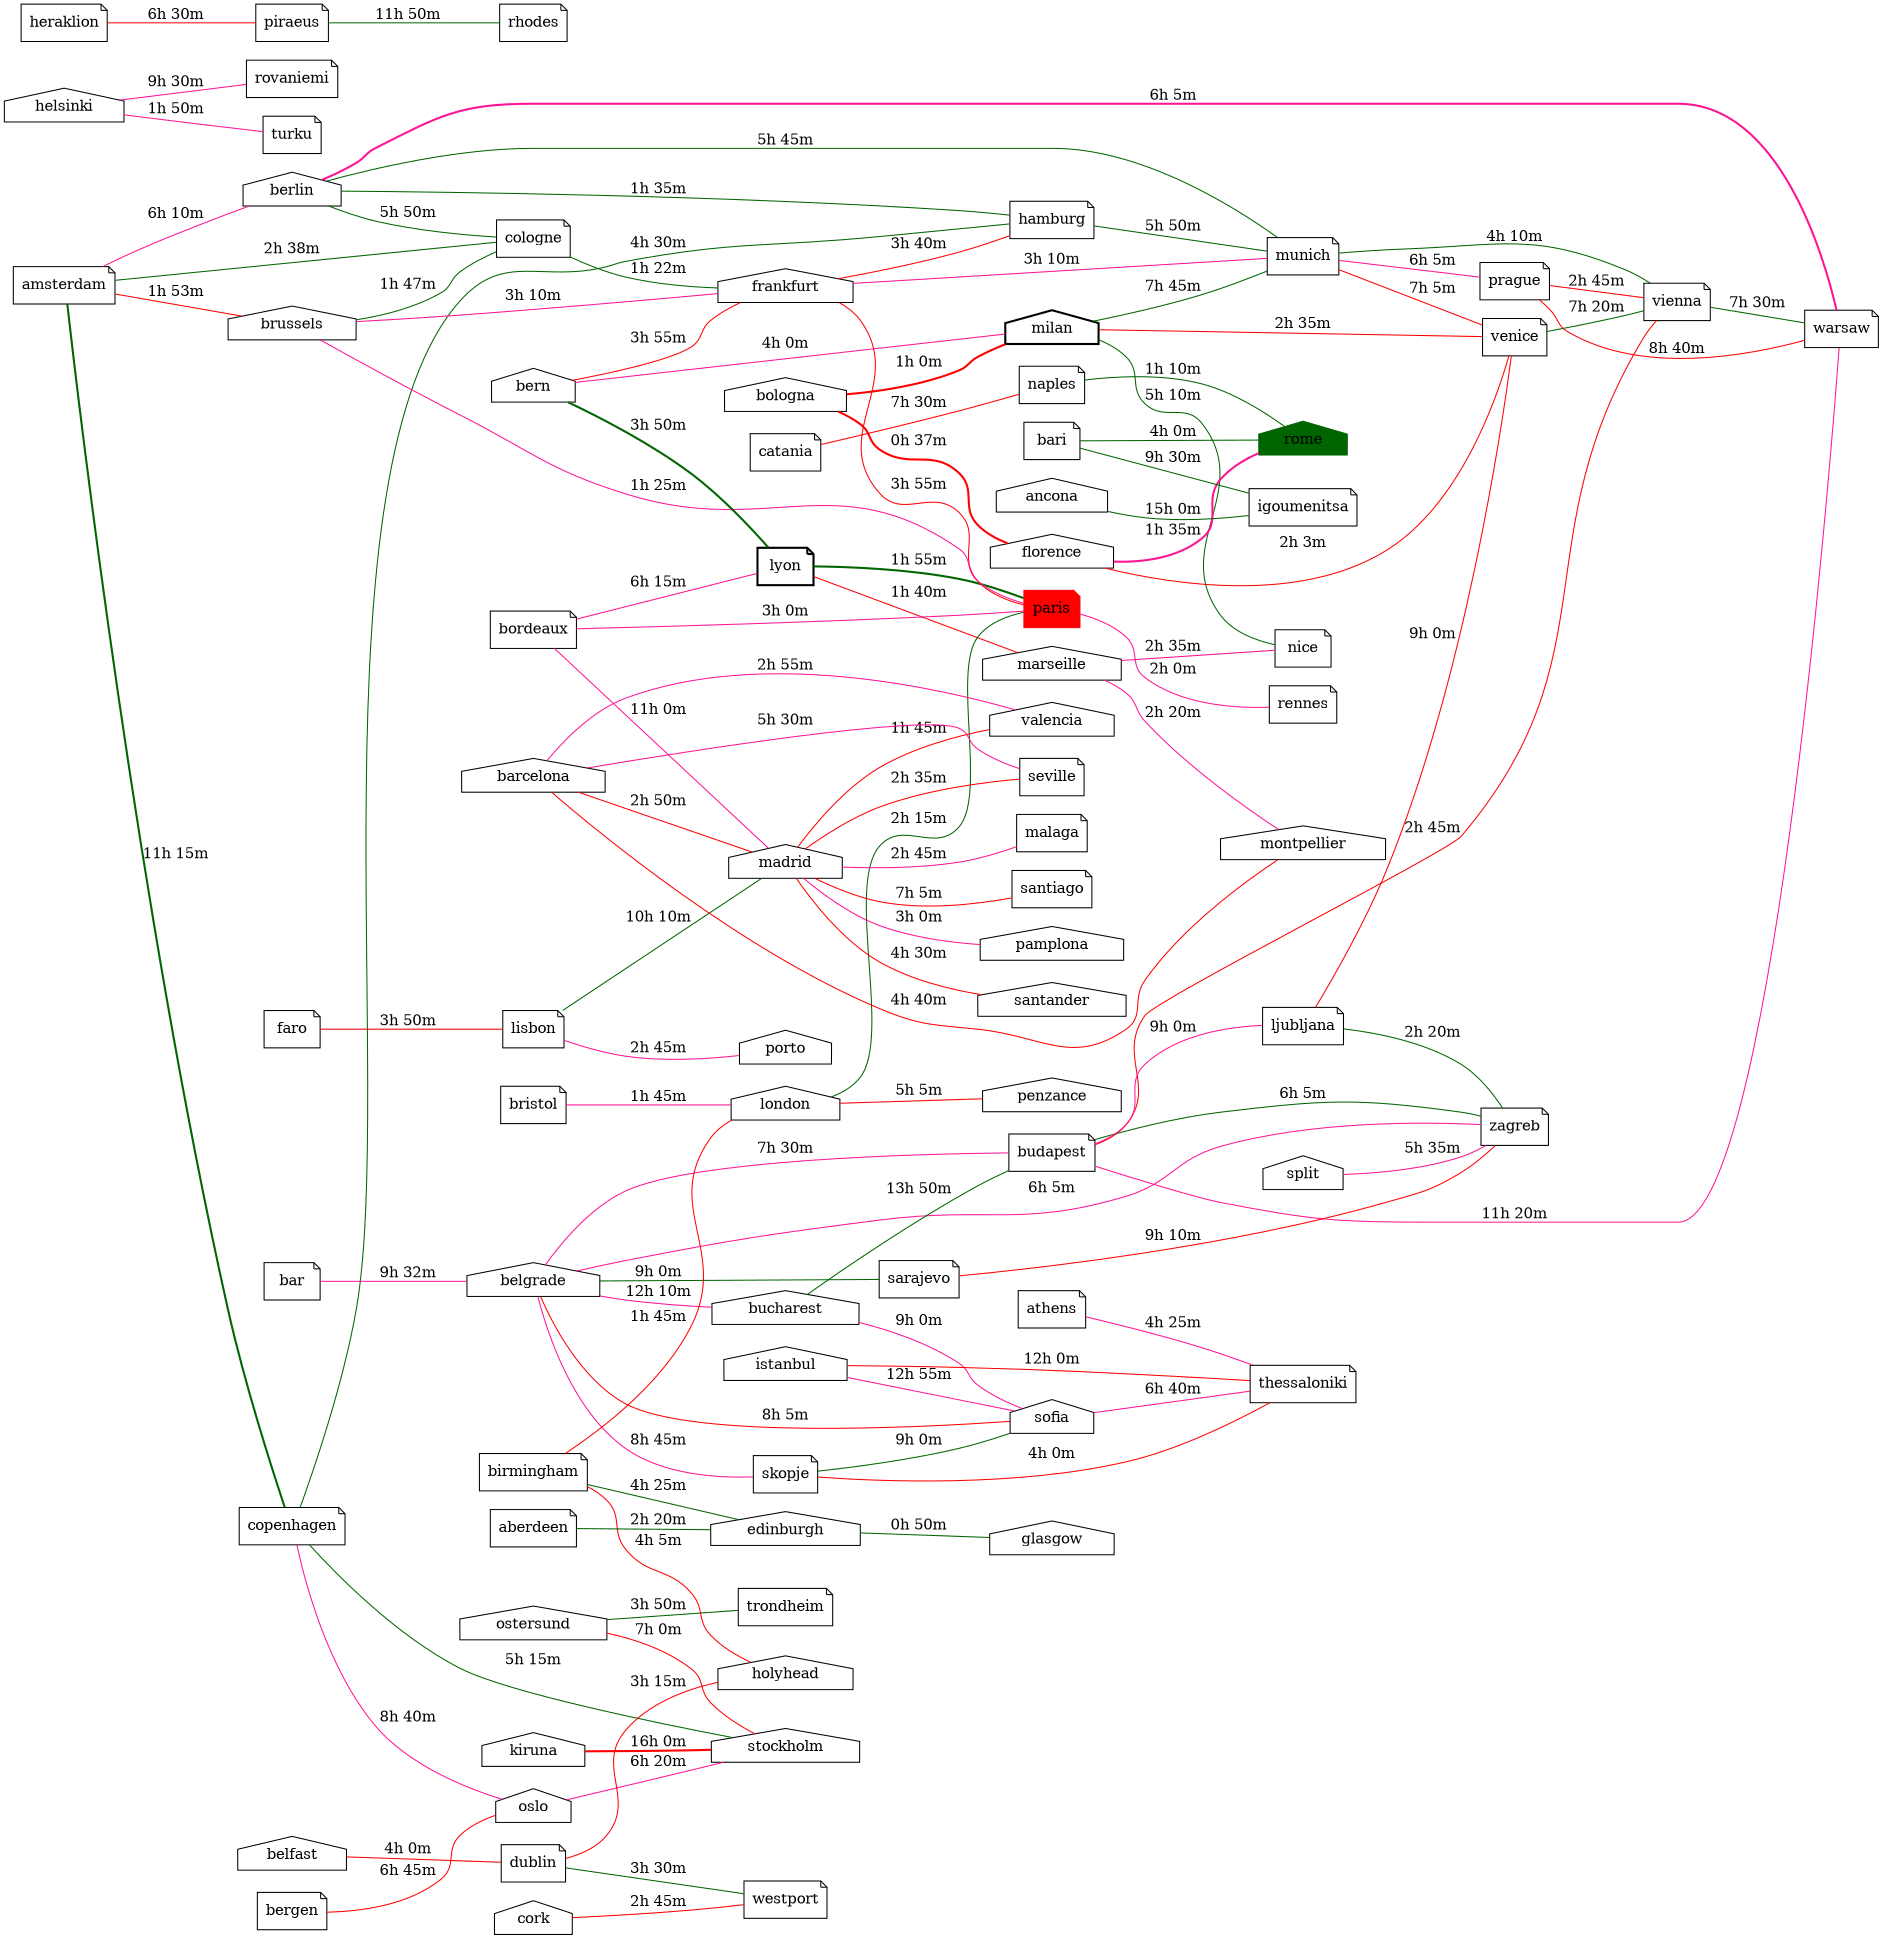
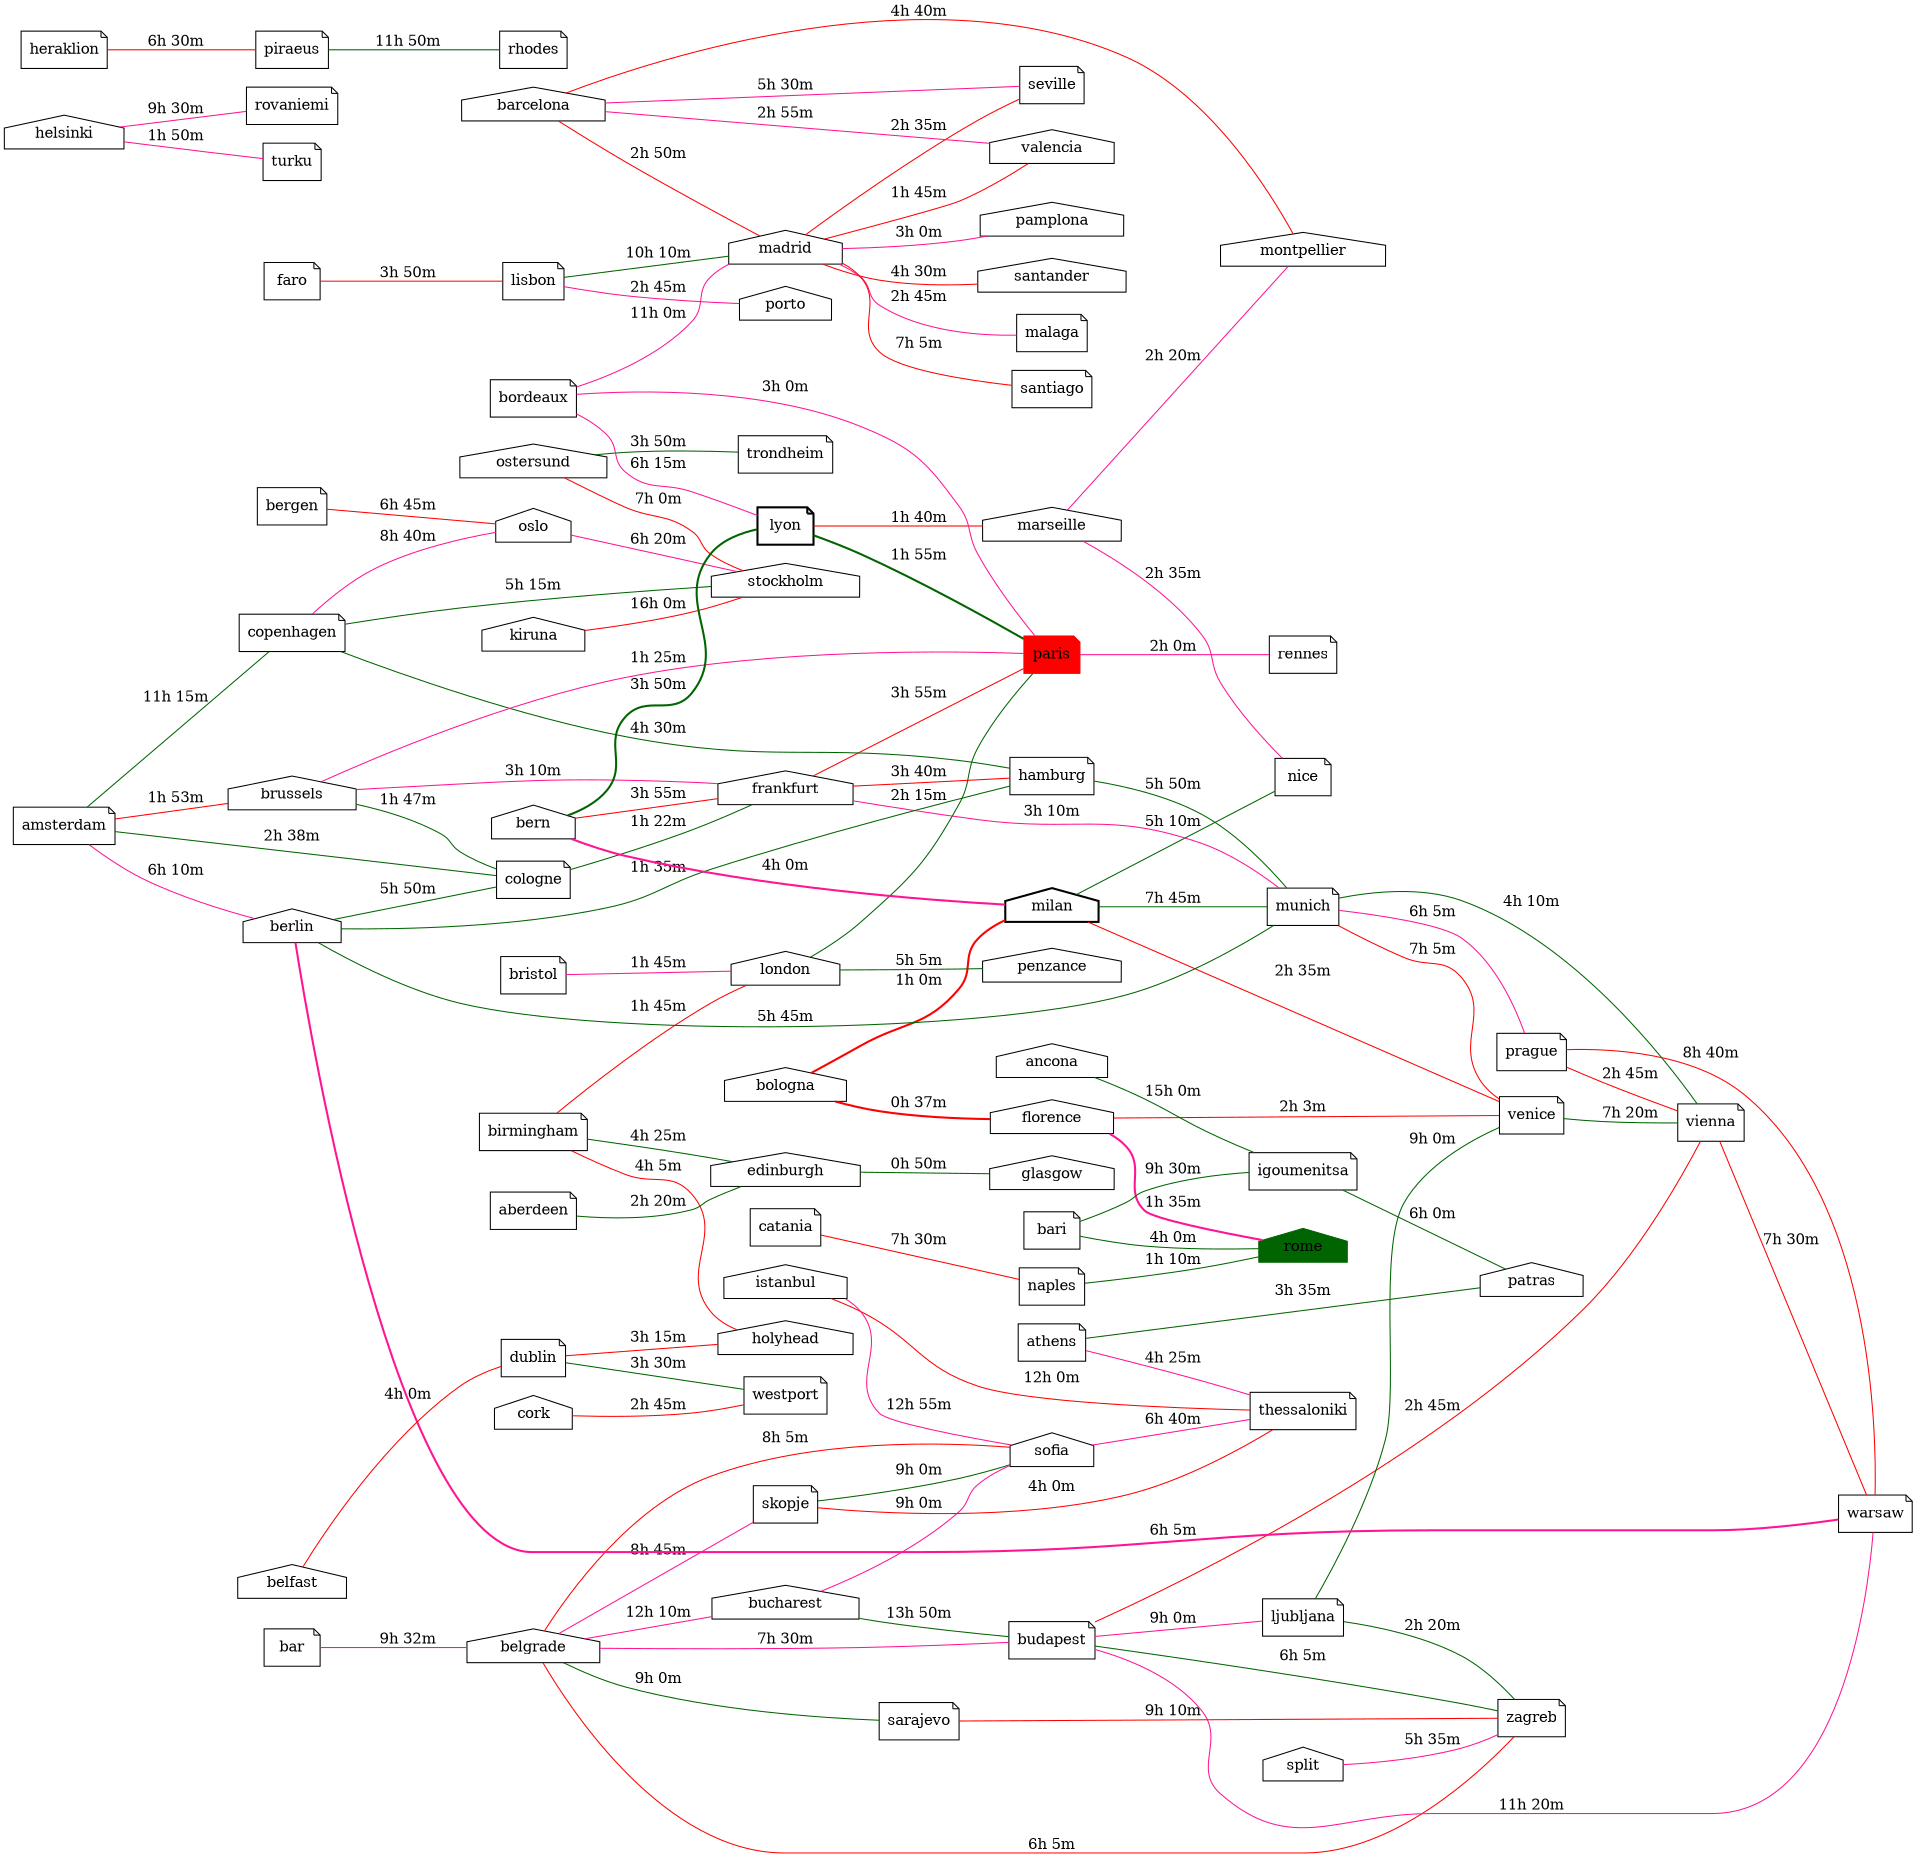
  graph {
    rankdir=LR
    node [shape=note]
    edge [color=darkgreen]
    rome [color=darkgreen shape=house style=filled]
    paris [color=red style=filled]
    rennes
    lyon [style=bold]
    marseille [shape=house]
    nice
    montpellier [shape=house]
    milan [shape=house style=bold]
    munich
    venice
    vienna
    prague
    ostersund [shape=house]
    stockholm [shape=house]
    trondheim
    athens
    thessaloniki
+   patras [shape=house]
    bologna [shape=house]
    florence [shape=house]
    warsaw
    helsinki [shape=house]
    rovaniemi
    turku
    belgrade [shape=house]
    budapest
    zagreb
    sarajevo
    skopje
    sofia [shape=house]
    bucharest [shape=house]
    ljubljana
    frankfurt [shape=house]
    hamburg
    london [shape=house]
    birmingham
    holyhead [shape=house]
    edinburgh [shape=house]
    penzance [shape=house]
    glasgow [shape=house]
    split [shape=house]
    madrid [shape=house]
    lisbon
    porto [shape=house]
    seville
    valencia [shape=house]
    santander [shape=house]
    malaga
    santiago
    pamplona [shape=house]
    copenhagen
    oslo [shape=house]
    kiruna [shape=house]
    cork [shape=house]
    westport
    dublin
    heraklion
    piraeus
    rhodes
    amsterdam
    berlin [shape=house]
    brussels [shape=house]
    cologne
    bordeaux
    bern [shape=house]
    barcelona [shape=house]
    bergen
    aberdeen
    bari
    igoumenitsa
    faro
    bristol
    catania
    naples
    belfast [shape=house]
    ancona [shape=house]
    istanbul [shape=house]
    bar
    paris -- rennes [color=deeppink label="2h 0m"]
    lyon -- paris [label="1h 55m" style=bold]
    lyon -- marseille [color=red label="1h 40m"]
    marseille -- nice [color=deeppink label="2h 35m"]
    marseille -- montpellier [color=deeppink label="2h 20m"]
    milan -- nice [label="5h 10m"]
    milan -- munich [label="7h 45m"]
    milan -- venice [color=red label="2h 35m"]
    munich -- venice [color=red label="7h 5m"]
    munich -- vienna [label="4h 10m"]
    munich -- prague [color=deeppink label="6h 5m"]
    venice -- vienna [label="7h 20m"]
-   vienna -- warsaw [label="7h 30m"]
+   vienna -- warsaw [color=red label="7h 30m"]
    prague -- vienna [color=red label="2h 45m"]
    prague -- warsaw [color=red label="8h 40m"]
    ostersund -- stockholm [color=red label="7h 0m"]
    ostersund -- trondheim [label="3h 50m"]
    athens -- thessaloniki [color=deeppink label="4h 25m"]
+   athens -- patras [label="3h 35m"]
    bologna -- milan [color=red label="1h 0m" style=bold]
    bologna -- florence [color=red label="0h 37m" style=bold]
    florence -- rome [color=deeppink label="1h 35m" style=bold]
    florence -- venice [color=red label="2h 3m"]
    helsinki -- rovaniemi [color=deeppink label="9h 30m"]
    helsinki -- turku [color=deeppink label="1h 50m"]
    belgrade -- budapest [color=deeppink label="7h 30m"]
-   belgrade -- zagreb [color=deeppink label="6h 5m"]
+   belgrade -- zagreb [color=red label="6h 5m"]
    belgrade -- sarajevo [label="9h 0m"]
    belgrade -- skopje [color=deeppink label="8h 45m"]
    belgrade -- sofia [color=red label="8h 5m"]
    belgrade -- bucharest [color=deeppink label="12h 10m"]
    budapest -- vienna [color=red label="2h 45m"]
    budapest -- warsaw [color=deeppink label="11h 20m"]
    budapest -- zagreb [label="6h 5m"]
    budapest -- ljubljana [color=deeppink label="9h 0m"]
    sarajevo -- zagreb [color=red label="9h 10m"]
    skopje -- thessaloniki [color=red label="4h 0m"]
    skopje -- sofia [label="9h 0m"]
    sofia -- thessaloniki [color=deeppink label="6h 40m"]
    bucharest -- budapest [label="13h 50m"]
    bucharest -- sofia [color=deeppink label="9h 0m"]
-   ljubljana -- venice [color=red label="9h 0m"]
+   ljubljana -- venice [label="9h 0m"]
    ljubljana -- zagreb [label="2h 20m"]
    frankfurt -- paris [color=red label="3h 55m"]
    frankfurt -- munich [color=deeppink label="3h 10m"]
    frankfurt -- hamburg [color=red label="3h 40m"]
    hamburg -- munich [label="5h 50m"]
    london -- paris [label="2h 15m"]
-   london -- penzance [color=red label="5h 5m"]
+   london -- penzance [label="5h 5m"]
    birmingham -- london [color=red label="1h 45m"]
    birmingham -- holyhead [color=red label="4h 5m"]
    birmingham -- edinburgh [label="4h 25m"]
    edinburgh -- glasgow [label="0h 50m"]
    split -- zagreb [color=deeppink label="5h 35m"]
    madrid -- seville [color=red label="2h 35m"]
    madrid -- valencia [color=red label="1h 45m"]
    madrid -- santander [color=red label="4h 30m"]
    madrid -- malaga [color=deeppink label="2h 45m"]
    madrid -- santiago [color=red label="7h 5m"]
    madrid -- pamplona [color=deeppink label="3h 0m"]
    lisbon -- madrid [label="10h 10m"]
    lisbon -- porto [color=deeppink label="2h 45m"]
    copenhagen -- stockholm [label="5h 15m"]
    copenhagen -- hamburg [label="4h 30m"]
    copenhagen -- oslo [color=deeppink label="8h 40m"]
    oslo -- stockholm [color=deeppink label="6h 20m"]
-   kiruna -- stockholm [color=red label="16h 0m" style=bold]
+   kiruna -- stockholm [color=red label="16h 0m"]
    cork -- westport [color=red label="2h 45m"]
    dublin -- holyhead [color=red label="3h 15m"]
    dublin -- westport [label="3h 30m"]
    heraklion -- piraeus [color=red label="6h 30m"]
    piraeus -- rhodes [label="11h 50m"]
-   amsterdam -- copenhagen [label="11h 15m" style=bold]
+   amsterdam -- copenhagen [label="11h 15m"]
    amsterdam -- berlin [color=deeppink label="6h 10m"]
    amsterdam -- brussels [color=red label="1h 53m"]
    amsterdam -- cologne [label="2h 38m"]
    berlin -- munich [label="5h 45m"]
    berlin -- warsaw [color=deeppink label="6h 5m" style=bold]
    berlin -- hamburg [label="1h 35m"]
    berlin -- cologne [label="5h 50m"]
    brussels -- paris [color=deeppink label="1h 25m"]
    brussels -- frankfurt [color=deeppink label="3h 10m"]
    brussels -- cologne [label="1h 47m"]
    cologne -- frankfurt [label="1h 22m"]
    bordeaux -- paris [color=deeppink label="3h 0m"]
    bordeaux -- lyon [color=deeppink label="6h 15m"]
    bordeaux -- madrid [color=deeppink label="11h 0m"]
    bern -- lyon [label="3h 50m" style=bold]
-   bern -- milan [color=deeppink label="4h 0m" style=solid]
+   bern -- milan [color=deeppink label="4h 0m" style=bold]
    bern -- frankfurt [color=red label="3h 55m"]
    barcelona -- montpellier [color=red label="4h 40m"]
    barcelona -- madrid [color=red label="2h 50m"]
    barcelona -- seville [color=deeppink label="5h 30m"]
    barcelona -- valencia [color=deeppink label="2h 55m"]
    bergen -- oslo [color=red label="6h 45m"]
    aberdeen -- edinburgh [label="2h 20m"]
    bari -- rome [label="4h 0m"]
    bari -- igoumenitsa [label="9h 30m"]
+   igoumenitsa -- patras [label="6h 0m"]
    faro -- lisbon [color=red label="3h 50m"]
    bristol -- london [color=deeppink label="1h 45m"]
    catania -- naples [color=red label="7h 30m"]
    naples -- rome [label="1h 10m"]
    belfast -- dublin [color=red label="4h 0m"]
    ancona -- igoumenitsa [label="15h 0m"]
    istanbul -- thessaloniki [color=red label="12h 0m"]
    istanbul -- sofia [color=deeppink label="12h 55m"]
    bar -- belgrade [color=deeppink label="9h 32m"]
  }
